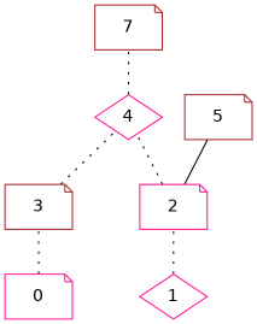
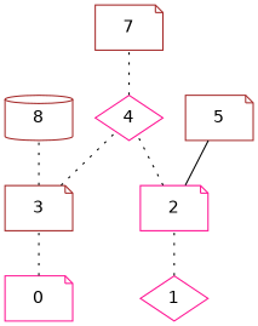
  graph {
    fontname="DejaVu Sans"
    rankdir=BT
    node [color=deeppink fontname="DejaVu Sans" shape=note]
    edge [fontname="DejaVu Sans" style=dotted]
    0
    3 [color=brown]
    4 [shape=diamond]
+   8 [color=brown shape=cylinder]
    7 [color=brown]
    1 [shape=diamond]
    2
    5 [color=brown]
    0 -- 3
    3 -- 4
+   3 -- 8
    4 -- 7
    1 -- 2
    2 -- 4
    2 -- 5 [style=solid]
  }
